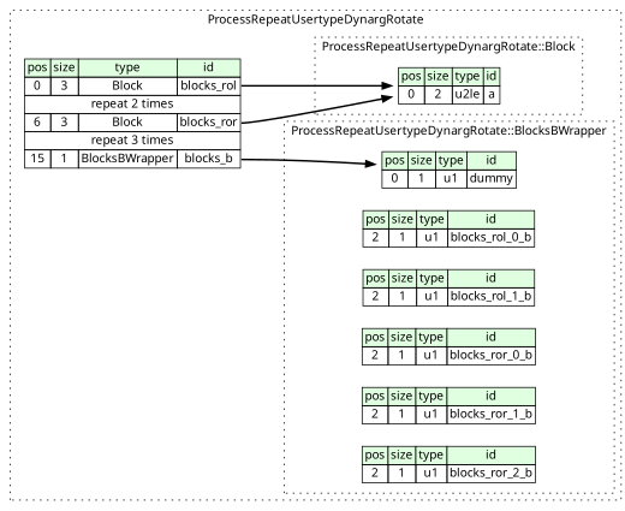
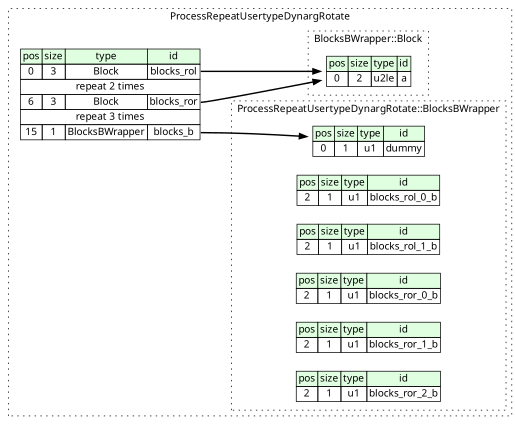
  digraph {
    rankdir=LR
    fontname="Noto Sans"
    node [shape=plaintext fontname="Noto Sans"]
    edge [style=bold fontname="Noto Sans"]
    n1 [label=<<TABLE BORDER="0" CELLBORDER="1" CELLSPACING="0"> 				<TR><TD BGCOLOR="#E0FFE0">pos</TD><TD BGCOLOR="#E0FFE0">size</TD><TD BGCOLOR="#E0FFE0">type</TD><TD BGCOLOR="#E0FFE0">id</TD></TR> 				<TR><TD PORT="a_pos">0</TD><TD PORT="a_size">2</TD><TD>u2le</TD><TD PORT="a_type">a</TD></TR> 			</TABLE>>]
    n2 [label=<<TABLE BORDER="0" CELLBORDER="1" CELLSPACING="0"> 				<TR><TD BGCOLOR="#E0FFE0">pos</TD><TD BGCOLOR="#E0FFE0">size</TD><TD BGCOLOR="#E0FFE0">type</TD><TD BGCOLOR="#E0FFE0">id</TD></TR> 				<TR><TD PORT="dummy_pos">0</TD><TD PORT="dummy_size">1</TD><TD>u1</TD><TD PORT="dummy_type">dummy</TD></TR> 			</TABLE>>]
    n3 [label=<<TABLE BORDER="0" CELLBORDER="1" CELLSPACING="0"> 				<TR><TD BGCOLOR="#E0FFE0">pos</TD><TD BGCOLOR="#E0FFE0">size</TD><TD BGCOLOR="#E0FFE0">type</TD><TD BGCOLOR="#E0FFE0">id</TD></TR> 				<TR><TD PORT="blocks_rol_0_b_pos">2</TD><TD PORT="blocks_rol_0_b_size">1</TD><TD>u1</TD><TD PORT="blocks_rol_0_b_type">blocks_rol_0_b</TD></TR> 			</TABLE>>]
    n4 [label=<<TABLE BORDER="0" CELLBORDER="1" CELLSPACING="0"> 				<TR><TD BGCOLOR="#E0FFE0">pos</TD><TD BGCOLOR="#E0FFE0">size</TD><TD BGCOLOR="#E0FFE0">type</TD><TD BGCOLOR="#E0FFE0">id</TD></TR> 				<TR><TD PORT="blocks_rol_1_b_pos">2</TD><TD PORT="blocks_rol_1_b_size">1</TD><TD>u1</TD><TD PORT="blocks_rol_1_b_type">blocks_rol_1_b</TD></TR> 			</TABLE>>]
    n5 [label=<<TABLE BORDER="0" CELLBORDER="1" CELLSPACING="0"> 				<TR><TD BGCOLOR="#E0FFE0">pos</TD><TD BGCOLOR="#E0FFE0">size</TD><TD BGCOLOR="#E0FFE0">type</TD><TD BGCOLOR="#E0FFE0">id</TD></TR> 				<TR><TD PORT="blocks_ror_0_b_pos">2</TD><TD PORT="blocks_ror_0_b_size">1</TD><TD>u1</TD><TD PORT="blocks_ror_0_b_type">blocks_ror_0_b</TD></TR> 			</TABLE>>]
    n6 [label=<<TABLE BORDER="0" CELLBORDER="1" CELLSPACING="0"> 				<TR><TD BGCOLOR="#E0FFE0">pos</TD><TD BGCOLOR="#E0FFE0">size</TD><TD BGCOLOR="#E0FFE0">type</TD><TD BGCOLOR="#E0FFE0">id</TD></TR> 				<TR><TD PORT="blocks_ror_1_b_pos">2</TD><TD PORT="blocks_ror_1_b_size">1</TD><TD>u1</TD><TD PORT="blocks_ror_1_b_type">blocks_ror_1_b</TD></TR> 			</TABLE>>]
    n7 [label=<<TABLE BORDER="0" CELLBORDER="1" CELLSPACING="0"> 				<TR><TD BGCOLOR="#E0FFE0">pos</TD><TD BGCOLOR="#E0FFE0">size</TD><TD BGCOLOR="#E0FFE0">type</TD><TD BGCOLOR="#E0FFE0">id</TD></TR> 				<TR><TD PORT="blocks_ror_2_b_pos">2</TD><TD PORT="blocks_ror_2_b_size">1</TD><TD>u1</TD><TD PORT="blocks_ror_2_b_type">blocks_ror_2_b</TD></TR> 			</TABLE>>]
    n8 [label=<<TABLE BORDER="0" CELLBORDER="1" CELLSPACING="0"> 			<TR><TD BGCOLOR="#E0FFE0">pos</TD><TD BGCOLOR="#E0FFE0">size</TD><TD BGCOLOR="#E0FFE0">type</TD><TD BGCOLOR="#E0FFE0">id</TD></TR> 			<TR><TD PORT="blocks_rol_pos">0</TD><TD PORT="blocks_rol_size">3</TD><TD>Block</TD><TD PORT="blocks_rol_type">blocks_rol</TD></TR> 			<TR><TD COLSPAN="4" PORT="blocks_rol__repeat">repeat 2 times</TD></TR> 			<TR><TD PORT="blocks_ror_pos">6</TD><TD PORT="blocks_ror_size">3</TD><TD>Block</TD><TD PORT="blocks_ror_type">blocks_ror</TD></TR> 			<TR><TD COLSPAN="4" PORT="blocks_ror__repeat">repeat 3 times</TD></TR> 			<TR><TD PORT="blocks_b_pos">15</TD><TD PORT="blocks_b_size">1</TD><TD>BlocksBWrapper</TD><TD PORT="blocks_b_type">blocks_b</TD></TR> 		</TABLE>>]
    subgraph cluster_1 {
      label=ProcessRepeatUsertypeDynargRotate
      style=dotted
      n8
      subgraph cluster_2 {
-       label="ProcessRepeatUsertypeDynargRotate::Block"
+       label="BlocksBWrapper::Block"
        style=dotted
        n1
      }
      subgraph cluster_3 {
        label="ProcessRepeatUsertypeDynargRotate::BlocksBWrapper"
        style=dotted
        n2
        n3
        n4
        n5
        n6
        n7
      }
    }
    n8 -> n1 [tailport=blocks_rol_type]
    n8 -> n1 [tailport=blocks_ror_type]
    n8 -> n2 [tailport=blocks_b_type]
  }
